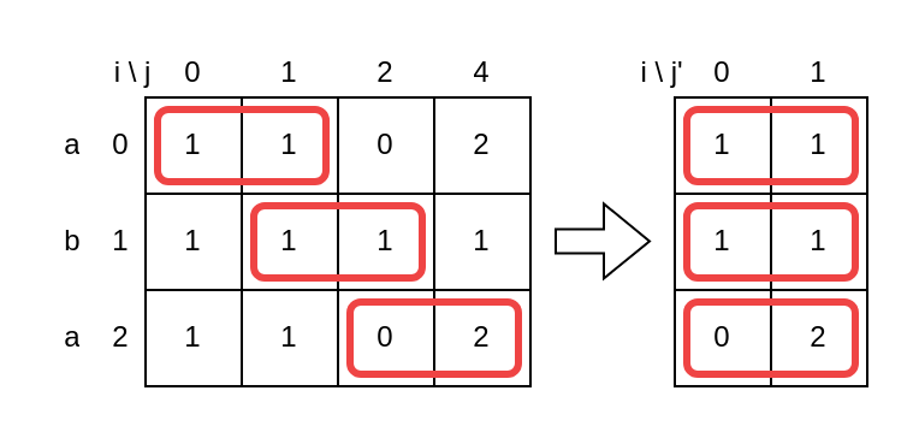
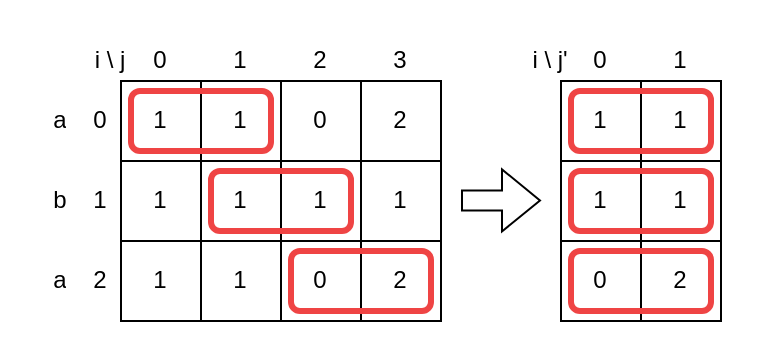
  <mxCell id="0" />
  <mxCell id="1" parent="0" />
  <mxCell id="2" value="" style="shape=table;startSize=0;container=1;collapsible=0;childLayout=tableLayout;fillColor=none;" vertex="1" parent="1"><mxGeometry x="60" y="40" width="160" height="120" as="geometry" /></mxCell>
  <mxCell id="3" value="" style="shape=tableRow;horizontal=0;startSize=0;swimlaneHead=0;swimlaneBody=0;strokeColor=inherit;top=0;left=0;bottom=0;right=0;collapsible=0;dropTarget=0;fillColor=none;points=[[0,0.5],[1,0.5]];portConstraint=eastwest;" vertex="1" parent="2"><mxGeometry width="160" height="40" as="geometry" /></mxCell>
  <mxCell id="4" value="1" style="shape=partialRectangle;html=1;whiteSpace=wrap;connectable=0;strokeColor=inherit;overflow=hidden;fillColor=none;top=0;left=0;bottom=0;right=0;pointerEvents=1;" vertex="1" parent="3"><mxGeometry width="40" height="40" as="geometry"><mxRectangle width="40" height="40" as="alternateBounds" /></mxGeometry></mxCell>
  <mxCell id="5" value="1" style="shape=partialRectangle;html=1;whiteSpace=wrap;connectable=0;strokeColor=inherit;overflow=hidden;fillColor=none;top=0;left=0;bottom=0;right=0;pointerEvents=1;" vertex="1" parent="3"><mxGeometry x="40" width="40" height="40" as="geometry"><mxRectangle width="40" height="40" as="alternateBounds" /></mxGeometry></mxCell>
  <mxCell id="6" value="0" style="shape=partialRectangle;html=1;whiteSpace=wrap;connectable=0;strokeColor=inherit;overflow=hidden;fillColor=none;top=0;left=0;bottom=0;right=0;pointerEvents=1;" vertex="1" parent="3"><mxGeometry x="80" width="40" height="40" as="geometry"><mxRectangle width="40" height="40" as="alternateBounds" /></mxGeometry></mxCell>
  <mxCell id="7" value="2" style="shape=partialRectangle;html=1;whiteSpace=wrap;connectable=0;strokeColor=inherit;overflow=hidden;fillColor=none;top=0;left=0;bottom=0;right=0;pointerEvents=1;" vertex="1" parent="3"><mxGeometry x="120" width="40" height="40" as="geometry"><mxRectangle width="40" height="40" as="alternateBounds" /></mxGeometry></mxCell>
  <mxCell id="8" value="" style="shape=tableRow;horizontal=0;startSize=0;swimlaneHead=0;swimlaneBody=0;strokeColor=inherit;top=0;left=0;bottom=0;right=0;collapsible=0;dropTarget=0;fillColor=none;points=[[0,0.5],[1,0.5]];portConstraint=eastwest;" vertex="1" parent="2"><mxGeometry y="40" width="160" height="40" as="geometry" /></mxCell>
  <mxCell id="9" value="1" style="shape=partialRectangle;html=1;whiteSpace=wrap;connectable=0;strokeColor=inherit;overflow=hidden;fillColor=none;top=0;left=0;bottom=0;right=0;pointerEvents=1;" vertex="1" parent="8"><mxGeometry width="40" height="40" as="geometry"><mxRectangle width="40" height="40" as="alternateBounds" /></mxGeometry></mxCell>
  <mxCell id="10" value="1" style="shape=partialRectangle;html=1;whiteSpace=wrap;connectable=0;strokeColor=inherit;overflow=hidden;fillColor=none;top=0;left=0;bottom=0;right=0;pointerEvents=1;" vertex="1" parent="8"><mxGeometry x="40" width="40" height="40" as="geometry"><mxRectangle width="40" height="40" as="alternateBounds" /></mxGeometry></mxCell>
  <mxCell id="11" value="1" style="shape=partialRectangle;html=1;whiteSpace=wrap;connectable=0;strokeColor=inherit;overflow=hidden;fillColor=none;top=0;left=0;bottom=0;right=0;pointerEvents=1;" vertex="1" parent="8"><mxGeometry x="80" width="40" height="40" as="geometry"><mxRectangle width="40" height="40" as="alternateBounds" /></mxGeometry></mxCell>
  <mxCell id="12" value="1" style="shape=partialRectangle;html=1;whiteSpace=wrap;connectable=0;strokeColor=inherit;overflow=hidden;fillColor=none;top=0;left=0;bottom=0;right=0;pointerEvents=1;" vertex="1" parent="8"><mxGeometry x="120" width="40" height="40" as="geometry"><mxRectangle width="40" height="40" as="alternateBounds" /></mxGeometry></mxCell>
  <mxCell id="13" value="" style="shape=tableRow;horizontal=0;startSize=0;swimlaneHead=0;swimlaneBody=0;strokeColor=inherit;top=0;left=0;bottom=0;right=0;collapsible=0;dropTarget=0;fillColor=none;points=[[0,0.5],[1,0.5]];portConstraint=eastwest;" vertex="1" parent="2"><mxGeometry y="80" width="160" height="40" as="geometry" /></mxCell>
  <mxCell id="14" value="1" style="shape=partialRectangle;html=1;whiteSpace=wrap;connectable=0;strokeColor=inherit;overflow=hidden;fillColor=none;top=0;left=0;bottom=0;right=0;pointerEvents=1;" vertex="1" parent="13"><mxGeometry width="40" height="40" as="geometry"><mxRectangle width="40" height="40" as="alternateBounds" /></mxGeometry></mxCell>
  <mxCell id="15" value="1" style="shape=partialRectangle;html=1;whiteSpace=wrap;connectable=0;strokeColor=inherit;overflow=hidden;fillColor=none;top=0;left=0;bottom=0;right=0;pointerEvents=1;" vertex="1" parent="13"><mxGeometry x="40" width="40" height="40" as="geometry"><mxRectangle width="40" height="40" as="alternateBounds" /></mxGeometry></mxCell>
  <mxCell id="16" value="0" style="shape=partialRectangle;html=1;whiteSpace=wrap;connectable=0;strokeColor=inherit;overflow=hidden;fillColor=none;top=0;left=0;bottom=0;right=0;pointerEvents=1;" vertex="1" parent="13"><mxGeometry x="80" width="40" height="40" as="geometry"><mxRectangle width="40" height="40" as="alternateBounds" /></mxGeometry></mxCell>
  <mxCell id="17" value="2" style="shape=partialRectangle;html=1;whiteSpace=wrap;connectable=0;strokeColor=inherit;overflow=hidden;fillColor=none;top=0;left=0;bottom=0;right=0;pointerEvents=1;" vertex="1" parent="13"><mxGeometry x="120" width="40" height="40" as="geometry"><mxRectangle width="40" height="40" as="alternateBounds" /></mxGeometry></mxCell>
  <mxCell id="18" value="" style="shape=table;startSize=0;container=1;collapsible=0;childLayout=tableLayout;fillColor=none;strokeColor=none;" vertex="1" parent="1"><mxGeometry x="60" y="20" width="160" height="20" as="geometry" /></mxCell>
  <mxCell id="19" value="" style="shape=tableRow;horizontal=0;startSize=0;swimlaneHead=0;swimlaneBody=0;strokeColor=inherit;top=0;left=0;bottom=0;right=0;collapsible=0;dropTarget=0;fillColor=none;points=[[0,0.5],[1,0.5]];portConstraint=eastwest;" vertex="1" parent="18"><mxGeometry width="160" height="20" as="geometry" /></mxCell>
  <mxCell id="20" value="0" style="shape=partialRectangle;html=1;whiteSpace=wrap;connectable=0;strokeColor=inherit;overflow=hidden;fillColor=none;top=0;left=0;bottom=0;right=0;pointerEvents=1;" vertex="1" parent="19"><mxGeometry width="40" height="20" as="geometry"><mxRectangle width="40" height="20" as="alternateBounds" /></mxGeometry></mxCell>
  <mxCell id="21" value="1" style="shape=partialRectangle;html=1;whiteSpace=wrap;connectable=0;strokeColor=inherit;overflow=hidden;fillColor=none;top=0;left=0;bottom=0;right=0;pointerEvents=1;" vertex="1" parent="19"><mxGeometry x="40" width="40" height="20" as="geometry"><mxRectangle width="40" height="20" as="alternateBounds" /></mxGeometry></mxCell>
  <mxCell id="22" value="2" style="shape=partialRectangle;html=1;whiteSpace=wrap;connectable=0;strokeColor=inherit;overflow=hidden;fillColor=none;top=0;left=0;bottom=0;right=0;pointerEvents=1;" vertex="1" parent="19"><mxGeometry x="80" width="40" height="20" as="geometry"><mxRectangle width="40" height="20" as="alternateBounds" /></mxGeometry></mxCell>
- <mxCell id="23" value="4" style="shape=partialRectangle;html=1;whiteSpace=wrap;connectable=0;strokeColor=inherit;overflow=hidden;fillColor=none;top=0;left=0;bottom=0;right=0;pointerEvents=1;" vertex="1" parent="19"><mxGeometry x="120" width="40" height="20" as="geometry"><mxRectangle width="40" height="20" as="alternateBounds" /></mxGeometry></mxCell>
+ <mxCell id="23" value="3" style="shape=partialRectangle;html=1;whiteSpace=wrap;connectable=0;strokeColor=inherit;overflow=hidden;fillColor=none;top=0;left=0;bottom=0;right=0;pointerEvents=1;" vertex="1" parent="19"><mxGeometry x="120" width="40" height="20" as="geometry"><mxRectangle width="40" height="20" as="alternateBounds" /></mxGeometry></mxCell>
  <mxCell id="24" value="" style="shape=table;startSize=0;container=1;collapsible=0;childLayout=tableLayout;fillColor=none;strokeColor=none;" vertex="1" parent="1"><mxGeometry x="40" y="40" width="20" height="120" as="geometry" /></mxCell>
  <mxCell id="25" value="" style="shape=tableRow;horizontal=0;startSize=0;swimlaneHead=0;swimlaneBody=0;strokeColor=inherit;top=0;left=0;bottom=0;right=0;collapsible=0;dropTarget=0;fillColor=none;points=[[0,0.5],[1,0.5]];portConstraint=eastwest;" vertex="1" parent="24"><mxGeometry width="20" height="40" as="geometry" /></mxCell>
  <mxCell id="26" value="0" style="shape=partialRectangle;html=1;whiteSpace=wrap;connectable=0;strokeColor=inherit;overflow=hidden;fillColor=none;top=0;left=0;bottom=0;right=0;pointerEvents=1;" vertex="1" parent="25"><mxGeometry width="20" height="40" as="geometry"><mxRectangle width="20" height="40" as="alternateBounds" /></mxGeometry></mxCell>
  <mxCell id="27" value="" style="shape=tableRow;horizontal=0;startSize=0;swimlaneHead=0;swimlaneBody=0;strokeColor=inherit;top=0;left=0;bottom=0;right=0;collapsible=0;dropTarget=0;fillColor=none;points=[[0,0.5],[1,0.5]];portConstraint=eastwest;" vertex="1" parent="24"><mxGeometry y="40" width="20" height="40" as="geometry" /></mxCell>
  <mxCell id="28" value="1" style="shape=partialRectangle;html=1;whiteSpace=wrap;connectable=0;strokeColor=inherit;overflow=hidden;fillColor=none;top=0;left=0;bottom=0;right=0;pointerEvents=1;" vertex="1" parent="27"><mxGeometry width="20" height="40" as="geometry"><mxRectangle width="20" height="40" as="alternateBounds" /></mxGeometry></mxCell>
  <mxCell id="29" value="" style="shape=tableRow;horizontal=0;startSize=0;swimlaneHead=0;swimlaneBody=0;strokeColor=inherit;top=0;left=0;bottom=0;right=0;collapsible=0;dropTarget=0;fillColor=none;points=[[0,0.5],[1,0.5]];portConstraint=eastwest;" vertex="1" parent="24"><mxGeometry y="80" width="20" height="40" as="geometry" /></mxCell>
  <mxCell id="30" value="2" style="shape=partialRectangle;html=1;whiteSpace=wrap;connectable=0;strokeColor=inherit;overflow=hidden;fillColor=none;top=0;left=0;bottom=0;right=0;pointerEvents=1;" vertex="1" parent="29"><mxGeometry width="20" height="40" as="geometry"><mxRectangle width="20" height="40" as="alternateBounds" /></mxGeometry></mxCell>
  <mxCell id="31" value="i \ j" style="text;html=1;align=center;verticalAlign=middle;whiteSpace=wrap;rounded=0;" vertex="1" parent="1"><mxGeometry x="40" y="20" width="30" height="20" as="geometry" /></mxCell>
  <mxCell id="32" value="" style="rounded=1;whiteSpace=wrap;html=1;fillColor=none;strokeColor=#ef4444;strokeWidth=3;" vertex="1" parent="1"><mxGeometry x="65" y="45" width="70" height="30" as="geometry" /></mxCell>
  <mxCell id="33" value="" style="rounded=1;whiteSpace=wrap;html=1;fillColor=none;strokeColor=#ef4444;strokeWidth=3;" vertex="1" parent="1"><mxGeometry x="105" y="85" width="70" height="30" as="geometry" /></mxCell>
  <mxCell id="34" value="" style="rounded=1;whiteSpace=wrap;html=1;fillColor=none;strokeColor=#ef4444;strokeWidth=3;" vertex="1" parent="1"><mxGeometry x="145" y="125" width="70" height="30" as="geometry" /></mxCell>
  <mxCell id="35" value="" style="shape=table;startSize=0;container=1;collapsible=0;childLayout=tableLayout;fillColor=none;" vertex="1" parent="1"><mxGeometry x="280" y="40" width="80" height="120" as="geometry" /></mxCell>
  <mxCell id="36" value="" style="shape=tableRow;horizontal=0;startSize=0;swimlaneHead=0;swimlaneBody=0;strokeColor=inherit;top=0;left=0;bottom=0;right=0;collapsible=0;dropTarget=0;fillColor=none;points=[[0,0.5],[1,0.5]];portConstraint=eastwest;" vertex="1" parent="35"><mxGeometry width="80" height="40" as="geometry" /></mxCell>
  <mxCell id="37" value="1" style="shape=partialRectangle;html=1;whiteSpace=wrap;connectable=0;strokeColor=inherit;overflow=hidden;fillColor=none;top=0;left=0;bottom=0;right=0;pointerEvents=1;" vertex="1" parent="36"><mxGeometry width="40" height="40" as="geometry"><mxRectangle width="40" height="40" as="alternateBounds" /></mxGeometry></mxCell>
  <mxCell id="38" value="1" style="shape=partialRectangle;html=1;whiteSpace=wrap;connectable=0;strokeColor=inherit;overflow=hidden;fillColor=none;top=0;left=0;bottom=0;right=0;pointerEvents=1;" vertex="1" parent="36"><mxGeometry x="40" width="40" height="40" as="geometry"><mxRectangle width="40" height="40" as="alternateBounds" /></mxGeometry></mxCell>
  <mxCell id="39" value="" style="shape=tableRow;horizontal=0;startSize=0;swimlaneHead=0;swimlaneBody=0;strokeColor=inherit;top=0;left=0;bottom=0;right=0;collapsible=0;dropTarget=0;fillColor=none;points=[[0,0.5],[1,0.5]];portConstraint=eastwest;" vertex="1" parent="35"><mxGeometry y="40" width="80" height="40" as="geometry" /></mxCell>
  <mxCell id="40" value="1" style="shape=partialRectangle;html=1;whiteSpace=wrap;connectable=0;strokeColor=inherit;overflow=hidden;fillColor=none;top=0;left=0;bottom=0;right=0;pointerEvents=1;" vertex="1" parent="39"><mxGeometry width="40" height="40" as="geometry"><mxRectangle width="40" height="40" as="alternateBounds" /></mxGeometry></mxCell>
  <mxCell id="41" value="1" style="shape=partialRectangle;html=1;whiteSpace=wrap;connectable=0;strokeColor=inherit;overflow=hidden;fillColor=none;top=0;left=0;bottom=0;right=0;pointerEvents=1;" vertex="1" parent="39"><mxGeometry x="40" width="40" height="40" as="geometry"><mxRectangle width="40" height="40" as="alternateBounds" /></mxGeometry></mxCell>
  <mxCell id="42" value="" style="shape=tableRow;horizontal=0;startSize=0;swimlaneHead=0;swimlaneBody=0;strokeColor=inherit;top=0;left=0;bottom=0;right=0;collapsible=0;dropTarget=0;fillColor=none;points=[[0,0.5],[1,0.5]];portConstraint=eastwest;" vertex="1" parent="35"><mxGeometry y="80" width="80" height="40" as="geometry" /></mxCell>
  <mxCell id="43" value="0" style="shape=partialRectangle;html=1;whiteSpace=wrap;connectable=0;strokeColor=inherit;overflow=hidden;fillColor=none;top=0;left=0;bottom=0;right=0;pointerEvents=1;" vertex="1" parent="42"><mxGeometry width="40" height="40" as="geometry"><mxRectangle width="40" height="40" as="alternateBounds" /></mxGeometry></mxCell>
  <mxCell id="44" value="2" style="shape=partialRectangle;html=1;whiteSpace=wrap;connectable=0;strokeColor=inherit;overflow=hidden;fillColor=none;top=0;left=0;bottom=0;right=0;pointerEvents=1;" vertex="1" parent="42"><mxGeometry x="40" width="40" height="40" as="geometry"><mxRectangle width="40" height="40" as="alternateBounds" /></mxGeometry></mxCell>
  <mxCell id="45" value="" style="rounded=1;whiteSpace=wrap;html=1;fillColor=none;strokeColor=#ef4444;strokeWidth=3;" vertex="1" parent="1"><mxGeometry x="285" y="45" width="70" height="30" as="geometry" /></mxCell>
  <mxCell id="46" value="" style="rounded=1;whiteSpace=wrap;html=1;fillColor=none;strokeColor=#ef4444;strokeWidth=3;" vertex="1" parent="1"><mxGeometry x="285" y="85" width="70" height="30" as="geometry" /></mxCell>
  <mxCell id="47" value="" style="rounded=1;whiteSpace=wrap;html=1;fillColor=none;strokeColor=#ef4444;strokeWidth=3;" vertex="1" parent="1"><mxGeometry x="285" y="125" width="70" height="30" as="geometry" /></mxCell>
  <mxCell id="48" value="" style="shape=flexArrow;endArrow=classic;html=1;rounded=0;" edge="1" parent="1"><mxGeometry width="50" height="50" relative="1" as="geometry"><mxPoint x="230" y="99.71" as="sourcePoint" /><mxPoint x="270" y="99.71" as="targetPoint" /></mxGeometry></mxCell>
  <mxCell id="49" value="i \ j'" style="text;html=1;align=center;verticalAlign=middle;whiteSpace=wrap;rounded=0;" vertex="1" parent="1"><mxGeometry x="260" y="20" width="30" height="20" as="geometry" /></mxCell>
  <mxCell id="50" value="" style="shape=table;startSize=0;container=1;collapsible=0;childLayout=tableLayout;fillColor=none;strokeColor=none;" vertex="1" parent="1"><mxGeometry x="280" y="20" width="80" height="20" as="geometry" /></mxCell>
  <mxCell id="51" value="" style="shape=tableRow;horizontal=0;startSize=0;swimlaneHead=0;swimlaneBody=0;strokeColor=inherit;top=0;left=0;bottom=0;right=0;collapsible=0;dropTarget=0;fillColor=none;points=[[0,0.5],[1,0.5]];portConstraint=eastwest;" vertex="1" parent="50"><mxGeometry width="80" height="20" as="geometry" /></mxCell>
  <mxCell id="52" value="0" style="shape=partialRectangle;html=1;whiteSpace=wrap;connectable=0;strokeColor=inherit;overflow=hidden;fillColor=none;top=0;left=0;bottom=0;right=0;pointerEvents=1;" vertex="1" parent="51"><mxGeometry width="40" height="20" as="geometry"><mxRectangle width="40" height="20" as="alternateBounds" /></mxGeometry></mxCell>
  <mxCell id="53" value="1" style="shape=partialRectangle;html=1;whiteSpace=wrap;connectable=0;strokeColor=inherit;overflow=hidden;fillColor=none;top=0;left=0;bottom=0;right=0;pointerEvents=1;" vertex="1" parent="51"><mxGeometry x="40" width="40" height="20" as="geometry"><mxRectangle width="40" height="20" as="alternateBounds" /></mxGeometry></mxCell>
  <mxCell id="54" value="" style="shape=table;startSize=0;container=1;collapsible=0;childLayout=tableLayout;fillColor=none;strokeColor=none;" vertex="1" parent="1"><mxGeometry x="20" y="40" width="20" height="120" as="geometry" /></mxCell>
  <mxCell id="55" value="" style="shape=tableRow;horizontal=0;startSize=0;swimlaneHead=0;swimlaneBody=0;strokeColor=inherit;top=0;left=0;bottom=0;right=0;collapsible=0;dropTarget=0;fillColor=none;points=[[0,0.5],[1,0.5]];portConstraint=eastwest;" vertex="1" parent="54"><mxGeometry width="20" height="40" as="geometry" /></mxCell>
  <mxCell id="56" value="a" style="shape=partialRectangle;html=1;whiteSpace=wrap;connectable=0;strokeColor=inherit;overflow=hidden;fillColor=none;top=0;left=0;bottom=0;right=0;pointerEvents=1;" vertex="1" parent="55"><mxGeometry width="20" height="40" as="geometry"><mxRectangle width="20" height="40" as="alternateBounds" /></mxGeometry></mxCell>
  <mxCell id="57" value="" style="shape=tableRow;horizontal=0;startSize=0;swimlaneHead=0;swimlaneBody=0;strokeColor=inherit;top=0;left=0;bottom=0;right=0;collapsible=0;dropTarget=0;fillColor=none;points=[[0,0.5],[1,0.5]];portConstraint=eastwest;" vertex="1" parent="54"><mxGeometry y="40" width="20" height="40" as="geometry" /></mxCell>
  <mxCell id="58" value="b" style="shape=partialRectangle;html=1;whiteSpace=wrap;connectable=0;strokeColor=inherit;overflow=hidden;fillColor=none;top=0;left=0;bottom=0;right=0;pointerEvents=1;" vertex="1" parent="57"><mxGeometry width="20" height="40" as="geometry"><mxRectangle width="20" height="40" as="alternateBounds" /></mxGeometry></mxCell>
  <mxCell id="59" value="" style="shape=tableRow;horizontal=0;startSize=0;swimlaneHead=0;swimlaneBody=0;strokeColor=inherit;top=0;left=0;bottom=0;right=0;collapsible=0;dropTarget=0;fillColor=none;points=[[0,0.5],[1,0.5]];portConstraint=eastwest;" vertex="1" parent="54"><mxGeometry y="80" width="20" height="40" as="geometry" /></mxCell>
  <mxCell id="60" value="a" style="shape=partialRectangle;html=1;whiteSpace=wrap;connectable=0;strokeColor=inherit;overflow=hidden;fillColor=none;top=0;left=0;bottom=0;right=0;pointerEvents=1;" vertex="1" parent="59"><mxGeometry width="20" height="40" as="geometry"><mxRectangle width="20" height="40" as="alternateBounds" /></mxGeometry></mxCell>
